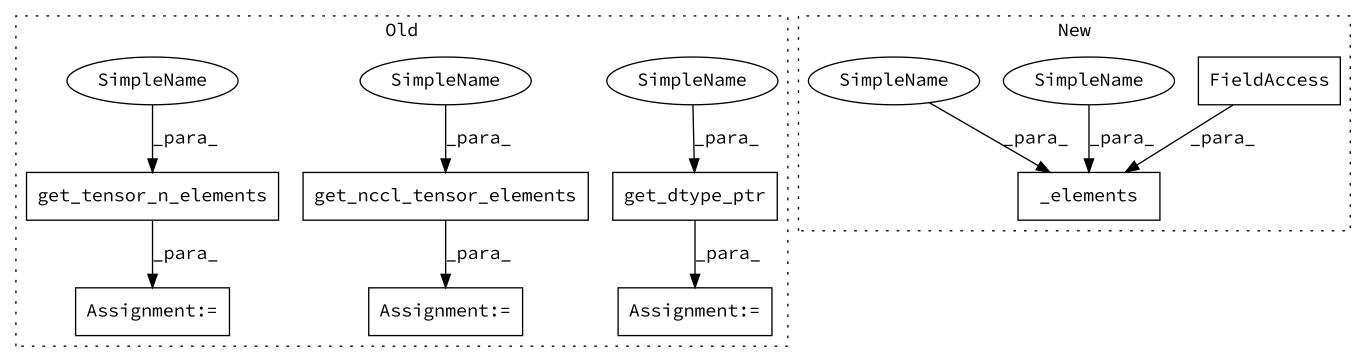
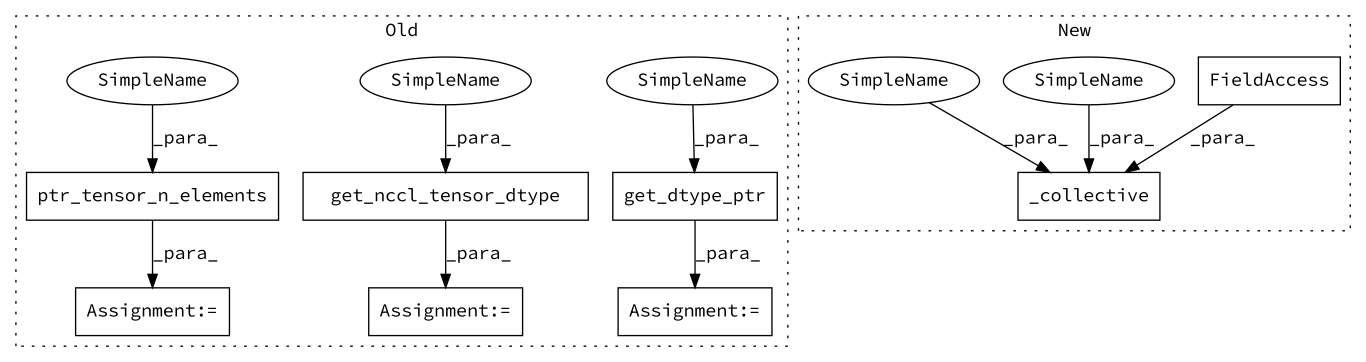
  digraph {
    fontname="Source Code Pro"
    node [a=42 fontname="Source Code Pro" l=6 shape=box]
    edge [fontname="Source Code Pro"]
-   n1 [a=32 l="22,1" label=get_nccl_tensor_elements s="5067,5095"]
+   n1 [a=32 l="22,1" label=get_nccl_tensor_dtype s="5067,5095"]
    n2 [a=7 l=1 label="Assignment:=" s=5056]
-   n3 [a=32 l="22,1" label=get_tensor_n_elements s="5162,5190"]
+   n3 [a=32 l="22,1" label=ptr_tensor_n_elements s="5162,5190"]
    n4 [a=32 l="15,1" label=get_dtype_ptr s="5116,5137"]
    n5 [a=7 l=1 label="Assignment:=" s=5105]
    n6 [a=7 l=1 label="Assignment:=" s=5151]
    n7 [label=SimpleName s=5131 shape=ellipse]
    n8 [label=SimpleName s=5089 shape=ellipse]
    n9 [label=SimpleName s=5184 shape=ellipse]
-   n10 [a=32 l="12,1" label=_elements s="5403,5442"]
+   n10 [a=32 l="12,1" label=_collective s="5403,5442"]
    n11 [a=22 l=13 label=FieldAccess s=5429]
    n12 [label=SimpleName s=5415 shape=ellipse]
    n13 [label=SimpleName s=5422 shape=ellipse]
    subgraph cluster_1 {
      label=Old
      style=dotted
      n1
      n2
      n3
      n4
      n5
      n6
      n7
      n8
      n9
    }
    subgraph cluster_2 {
      label=New
      style=dotted
      n10
      n11
      n12
      n13
    }
    n1 -> n2 [label=_para_]
    n3 -> n6 [label=_para_]
    n4 -> n5 [label=_para_]
    n7 -> n4 [label=_para_]
    n8 -> n1 [label=_para_]
    n9 -> n3 [label=_para_]
    n11 -> n10 [label=_para_]
    n12 -> n10 [label=_para_]
    n13 -> n10 [label=_para_]
  }
